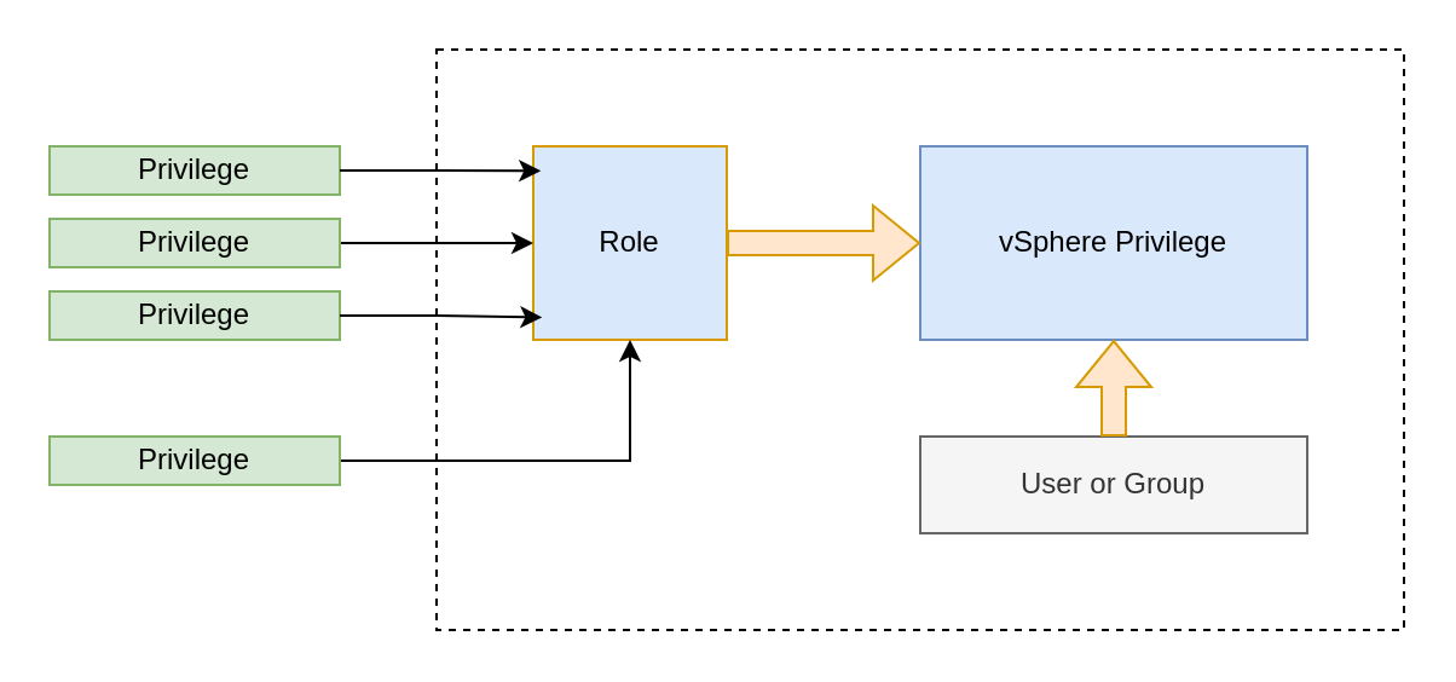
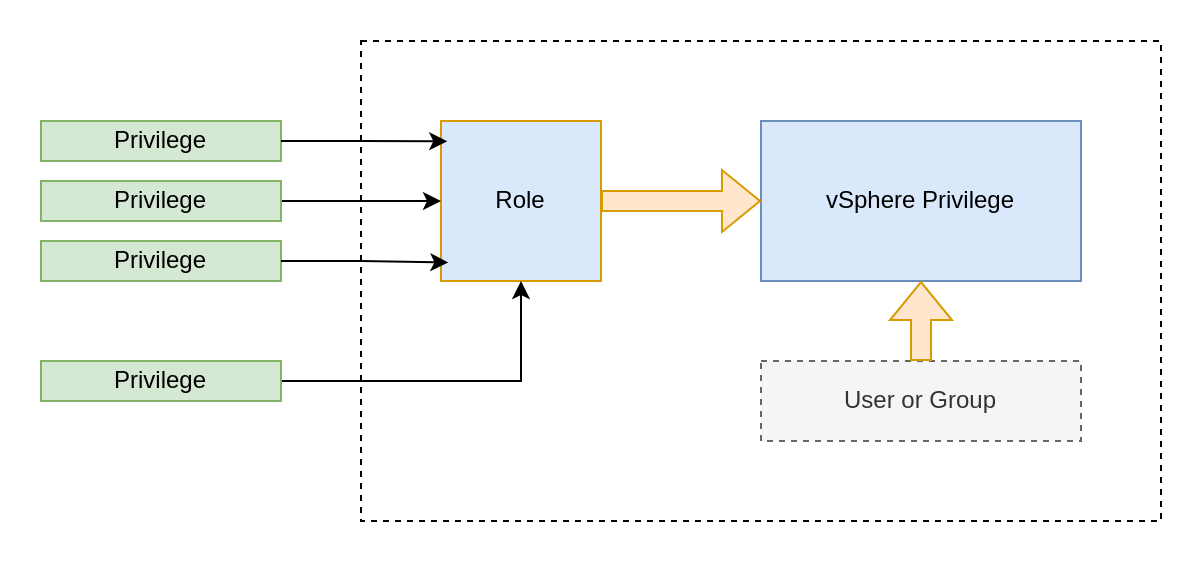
  <mxCell id="0" />
  <mxCell id="1" parent="0" />
  <mxCell id="2" value="" style="rounded=0;whiteSpace=wrap;html=1;dashed=1;" vertex="1" parent="1"><mxGeometry x="180" y="20" width="400" height="240" as="geometry" /></mxCell>
  <mxCell id="3" value="Role" style="whiteSpace=wrap;html=1;aspect=fixed;fillColor=#dae8fc;strokeColor=#d79b00;" vertex="1" parent="1"><mxGeometry x="220" y="60" width="80" height="80" as="geometry" /></mxCell>
  <mxCell id="4" value="vSphere Privilege" style="rounded=0;whiteSpace=wrap;html=1;fillColor=#dae8fc;strokeColor=#6c8ebf;" vertex="1" parent="1"><mxGeometry x="380" y="60" width="160" height="80" as="geometry" /></mxCell>
  <mxCell id="5" value="Privilege" style="rounded=0;whiteSpace=wrap;html=1;fillColor=#d5e8d4;strokeColor=#82b366;" vertex="1" parent="1"><mxGeometry x="20" y="60" width="120" height="20" as="geometry" /></mxCell>
  <mxCell id="6" style="edgeStyle=orthogonalEdgeStyle;rounded=0;orthogonalLoop=1;jettySize=auto;html=1;exitX=1;exitY=0.5;exitDx=0;exitDy=0;" edge="1" parent="1" source="7" target="3"><mxGeometry relative="1" as="geometry" /></mxCell>
  <mxCell id="7" value="Privilege" style="rounded=0;whiteSpace=wrap;html=1;fillColor=#d5e8d4;strokeColor=#82b366;" vertex="1" parent="1"><mxGeometry x="20" y="90" width="120" height="20" as="geometry" /></mxCell>
  <mxCell id="8" value="Privilege" style="rounded=0;whiteSpace=wrap;html=1;fillColor=#d5e8d4;strokeColor=#82b366;" vertex="1" parent="1"><mxGeometry x="20" y="120" width="120" height="20" as="geometry" /></mxCell>
  <mxCell id="9" style="edgeStyle=orthogonalEdgeStyle;rounded=0;orthogonalLoop=1;jettySize=auto;html=1;exitX=1;exitY=0.5;exitDx=0;exitDy=0;" edge="1" parent="1" source="10" target="3"><mxGeometry relative="1" as="geometry" /></mxCell>
  <mxCell id="10" value="Privilege" style="rounded=0;whiteSpace=wrap;html=1;fillColor=#d5e8d4;strokeColor=#82b366;" vertex="1" parent="1"><mxGeometry x="20" y="180" width="120" height="20" as="geometry" /></mxCell>
  <mxCell id="11" style="edgeStyle=orthogonalEdgeStyle;rounded=0;orthogonalLoop=1;jettySize=auto;html=1;exitX=1;exitY=0.5;exitDx=0;exitDy=0;entryX=0.039;entryY=0.127;entryDx=0;entryDy=0;entryPerimeter=0;" edge="1" parent="1" source="5" target="3"><mxGeometry relative="1" as="geometry" /></mxCell>
  <mxCell id="12" style="edgeStyle=orthogonalEdgeStyle;rounded=0;orthogonalLoop=1;jettySize=auto;html=1;exitX=1;exitY=0.5;exitDx=0;exitDy=0;entryX=0.046;entryY=0.884;entryDx=0;entryDy=0;entryPerimeter=0;" edge="1" parent="1" source="8" target="3"><mxGeometry relative="1" as="geometry" /></mxCell>
  <mxCell id="13" style="edgeStyle=orthogonalEdgeStyle;rounded=0;orthogonalLoop=1;jettySize=auto;html=1;exitX=0.5;exitY=1;exitDx=0;exitDy=0;" edge="1" parent="1" source="2" target="2"><mxGeometry relative="1" as="geometry" /></mxCell>
  <mxCell id="14" value="" style="shape=flexArrow;endArrow=classic;html=1;rounded=0;entryX=0;entryY=0.5;entryDx=0;entryDy=0;exitX=1;exitY=0.5;exitDx=0;exitDy=0;fillColor=#ffe6cc;strokeColor=#d79b00;" edge="1" parent="1" source="3" target="4"><mxGeometry width="50" height="50" relative="1" as="geometry"><mxPoint x="310" y="100" as="sourcePoint" /><mxPoint x="360" y="50" as="targetPoint" /></mxGeometry></mxCell>
- <mxCell id="15" value="User or Group" style="rounded=0;whiteSpace=wrap;html=1;fillColor=#f5f5f5;fontColor=#333333;strokeColor=#666666;" vertex="1" parent="1"><mxGeometry x="380" y="180" width="160" height="40" as="geometry" /></mxCell>
+ <mxCell id="15" value="User or Group" style="rounded=0;whiteSpace=wrap;html=1;fillColor=#f5f5f5;fontColor=#333333;strokeColor=#666666;dashed=1;" vertex="1" parent="1"><mxGeometry x="380" y="180" width="160" height="40" as="geometry" /></mxCell>
  <mxCell id="16" value="" style="shape=flexArrow;endArrow=classic;html=1;rounded=0;entryX=0.5;entryY=1;entryDx=0;entryDy=0;exitX=0.5;exitY=0;exitDx=0;exitDy=0;fillColor=#ffe6cc;strokeColor=#d79b00;" edge="1" parent="1" source="15" target="4"><mxGeometry width="50" height="50" relative="1" as="geometry"><mxPoint x="465" y="140" as="sourcePoint" /><mxPoint x="415" y="155.385" as="targetPoint" /></mxGeometry></mxCell>
